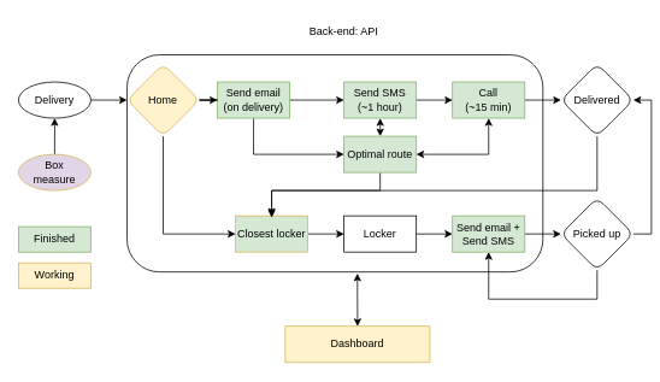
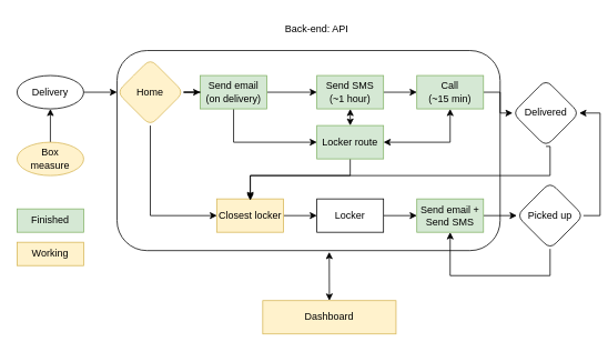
  <mxCell id="0" />
  <mxCell id="1" parent="0" />
  <mxCell id="2" value="" style="rounded=1;whiteSpace=wrap;html=1;fillColor=none;shadow=0;sketch=0;glass=0;" parent="1" vertex="1"><mxGeometry x="140" y="60" width="460" height="240" as="geometry" /></mxCell>
  <mxCell id="3" style="edgeStyle=orthogonalEdgeStyle;rounded=0;orthogonalLoop=1;jettySize=auto;html=1;entryX=0;entryY=0.5;entryDx=0;entryDy=0;" parent="1" source="4" target="13" edge="1"><mxGeometry relative="1" as="geometry" /></mxCell>
  <mxCell id="4" value="&lt;span class=&quot;VIiyi&quot; lang=&quot;en&quot;&gt;&lt;span class=&quot;JLqJ4b ChMk0b&quot;&gt;&lt;span class=&quot;Q4iAWc&quot;&gt;Delivery&lt;/span&gt;&lt;/span&gt;&lt;/span&gt;" style="ellipse;whiteSpace=wrap;html=1;" parent="1" vertex="1"><mxGeometry x="20" y="90" width="80" height="40" as="geometry" /></mxCell>
  <mxCell id="5" value="Finished" style="rounded=0;whiteSpace=wrap;html=1;fillColor=#d5e8d4;strokeColor=#82b366;" parent="1" vertex="1"><mxGeometry x="20" y="250" width="80" height="28" as="geometry" /></mxCell>
  <mxCell id="6" value="Working" style="rounded=0;whiteSpace=wrap;html=1;fillColor=#fff2cc;strokeColor=#d6b656;" parent="1" vertex="1"><mxGeometry x="20" y="290" width="80" height="28" as="geometry" /></mxCell>
  <mxCell id="7" value="Back-end: API" style="text;html=1;strokeColor=none;fillColor=none;align=center;verticalAlign=middle;whiteSpace=wrap;rounded=0;shadow=0;glass=0;sketch=0;" parent="1" vertex="1"><mxGeometry x="330" y="20" width="100" height="30" as="geometry" /></mxCell>
  <mxCell id="8" style="edgeStyle=orthogonalEdgeStyle;rounded=0;orthogonalLoop=1;jettySize=auto;html=1;exitX=1;exitY=0.5;exitDx=0;exitDy=0;entryX=0;entryY=0.5;entryDx=0;entryDy=0;" parent="1" source="10" target="16" edge="1"><mxGeometry relative="1" as="geometry" /></mxCell>
  <mxCell id="9" style="edgeStyle=orthogonalEdgeStyle;rounded=0;orthogonalLoop=1;jettySize=auto;html=1;exitX=0.5;exitY=1;exitDx=0;exitDy=0;entryX=0;entryY=0.5;entryDx=0;entryDy=0;startArrow=none;startFill=0;" parent="1" source="10" target="34" edge="1"><mxGeometry relative="1" as="geometry" /></mxCell>
  <mxCell id="10" value="&lt;div&gt;Send email&lt;br&gt;&lt;/div&gt;&lt;div&gt;(on delivery)&lt;br&gt;&lt;/div&gt;" style="rounded=0;whiteSpace=wrap;html=1;fillColor=#d5e8d4;strokeColor=#82b366;" parent="1" vertex="1"><mxGeometry x="240" y="90" width="80" height="40" as="geometry" /></mxCell>
  <mxCell id="11" style="edgeStyle=orthogonalEdgeStyle;rounded=0;orthogonalLoop=1;jettySize=auto;html=1;entryX=0;entryY=0.5;entryDx=0;entryDy=0;" parent="1" source="13" target="10" edge="1"><mxGeometry relative="1" as="geometry" /></mxCell>
  <mxCell id="12" style="edgeStyle=orthogonalEdgeStyle;rounded=0;orthogonalLoop=1;jettySize=auto;html=1;exitX=0.5;exitY=1;exitDx=0;exitDy=0;entryX=0;entryY=0.5;entryDx=0;entryDy=0;" parent="1" source="13" target="23" edge="1"><mxGeometry relative="1" as="geometry" /></mxCell>
  <mxCell id="13" value="Home" style="rhombus;whiteSpace=wrap;html=1;rounded=1;shadow=0;glass=0;sketch=0;fillColor=#fff2cc;strokeColor=#d6b656;" parent="1" vertex="1"><mxGeometry x="140" y="70" width="80" height="80" as="geometry" /></mxCell>
  <mxCell id="14" style="edgeStyle=orthogonalEdgeStyle;rounded=0;orthogonalLoop=1;jettySize=auto;html=1;exitX=1;exitY=0.5;exitDx=0;exitDy=0;entryX=0;entryY=0.5;entryDx=0;entryDy=0;" parent="1" source="16" target="19" edge="1"><mxGeometry relative="1" as="geometry" /></mxCell>
  <mxCell id="15" style="edgeStyle=orthogonalEdgeStyle;rounded=0;orthogonalLoop=1;jettySize=auto;html=1;exitX=0.5;exitY=1;exitDx=0;exitDy=0;entryX=0.5;entryY=0;entryDx=0;entryDy=0;startArrow=classic;startFill=1;" parent="1" source="16" target="34" edge="1"><mxGeometry relative="1" as="geometry" /></mxCell>
  <mxCell id="16" value="&lt;div&gt;Send SMS&lt;br&gt;&lt;/div&gt;&lt;div&gt;(~1 hour)&lt;br&gt;&lt;/div&gt;" style="rounded=0;whiteSpace=wrap;html=1;fillColor=#d5e8d4;strokeColor=#82b366;" parent="1" vertex="1"><mxGeometry x="380" y="90" width="80" height="40" as="geometry" /></mxCell>
  <mxCell id="17" style="edgeStyle=orthogonalEdgeStyle;rounded=0;orthogonalLoop=1;jettySize=auto;html=1;entryX=0;entryY=0.5;entryDx=0;entryDy=0;" parent="1" source="19" target="21" edge="1"><mxGeometry relative="1" as="geometry" /></mxCell>
  <mxCell id="18" style="edgeStyle=orthogonalEdgeStyle;rounded=0;orthogonalLoop=1;jettySize=auto;html=1;entryX=1;entryY=0.5;entryDx=0;entryDy=0;startArrow=classic;startFill=1;" parent="1" source="19" target="34" edge="1"><mxGeometry relative="1" as="geometry"><Array as="points"><mxPoint x="540" y="170" /></Array></mxGeometry></mxCell>
  <mxCell id="19" value="&lt;div&gt;Call&lt;br&gt;&lt;/div&gt;&lt;div&gt;(~15 min)&lt;br&gt;&lt;/div&gt;" style="rounded=0;whiteSpace=wrap;html=1;fillColor=#d5e8d4;strokeColor=#82b366;" parent="1" vertex="1"><mxGeometry x="500" y="90" width="80" height="40" as="geometry" /></mxCell>
  <mxCell id="20" style="edgeStyle=orthogonalEdgeStyle;rounded=0;orthogonalLoop=1;jettySize=auto;html=1;exitX=0.5;exitY=1;exitDx=0;exitDy=0;entryX=0.5;entryY=0;entryDx=0;entryDy=0;" parent="1" source="21" target="23" edge="1"><mxGeometry relative="1" as="geometry"><Array as="points"><mxPoint x="660" y="210" /><mxPoint x="300" y="210" /></Array></mxGeometry></mxCell>
- <mxCell id="21" value="Delivered" style="rhombus;whiteSpace=wrap;html=1;rounded=1;shadow=0;glass=0;sketch=0;fillColor=none;" parent="1" vertex="1"><mxGeometry x="620" y="70" width="80" height="80" as="geometry" /></mxCell>
+ <mxCell id="21" value="Delivered" style="rhombus;whiteSpace=wrap;html=1;rounded=1;shadow=0;glass=0;sketch=0;fillColor=none;" parent="1" vertex="1"><mxGeometry x="615" y="95" width="80" height="80" as="geometry" /></mxCell>
  <mxCell id="22" style="edgeStyle=orthogonalEdgeStyle;rounded=0;orthogonalLoop=1;jettySize=auto;html=1;exitX=1;exitY=0.5;exitDx=0;exitDy=0;entryX=0;entryY=0.5;entryDx=0;entryDy=0;" parent="1" source="23" target="32" edge="1"><mxGeometry relative="1" as="geometry" /></mxCell>
- <mxCell id="23" value="Closest locker" style="rounded=0;whiteSpace=wrap;html=1;fillColor=#d5e8d4;strokeColor=#d6b656;" parent="1" vertex="1"><mxGeometry x="260" y="238" width="80" height="40" as="geometry" /></mxCell>
+ <mxCell id="23" value="Closest locker" style="rounded=0;whiteSpace=wrap;html=1;fillColor=#fff2cc;strokeColor=#d6b656;" parent="1" vertex="1"><mxGeometry x="260" y="238" width="80" height="40" as="geometry" /></mxCell>
  <mxCell id="24" style="edgeStyle=orthogonalEdgeStyle;rounded=0;orthogonalLoop=1;jettySize=auto;html=1;entryX=0;entryY=0.5;entryDx=0;entryDy=0;exitX=1;exitY=0.5;exitDx=0;exitDy=0;" parent="1" source="32" target="26" edge="1"><mxGeometry relative="1" as="geometry"><mxPoint x="460" y="278" as="sourcePoint" /></mxGeometry></mxCell>
  <mxCell id="25" style="edgeStyle=orthogonalEdgeStyle;rounded=0;orthogonalLoop=1;jettySize=auto;html=1;exitX=1;exitY=0.5;exitDx=0;exitDy=0;entryX=0;entryY=0.5;entryDx=0;entryDy=0;" parent="1" source="26" target="29" edge="1"><mxGeometry relative="1" as="geometry" /></mxCell>
  <mxCell id="26" value="Send email + Send SMS" style="rounded=0;whiteSpace=wrap;html=1;fillColor=#d5e8d4;strokeColor=#82b366;" parent="1" vertex="1"><mxGeometry x="500" y="238" width="80" height="40" as="geometry" /></mxCell>
  <mxCell id="27" style="edgeStyle=orthogonalEdgeStyle;rounded=0;orthogonalLoop=1;jettySize=auto;html=1;exitX=1;exitY=0.5;exitDx=0;exitDy=0;entryX=1;entryY=0.5;entryDx=0;entryDy=0;" parent="1" source="29" target="21" edge="1"><mxGeometry relative="1" as="geometry"><mxPoint x="780" y="130" as="targetPoint" /></mxGeometry></mxCell>
  <mxCell id="28" style="edgeStyle=orthogonalEdgeStyle;rounded=0;orthogonalLoop=1;jettySize=auto;html=1;entryX=0.5;entryY=1;entryDx=0;entryDy=0;" parent="1" source="29" target="26" edge="1"><mxGeometry relative="1" as="geometry"><Array as="points"><mxPoint x="660" y="330" /><mxPoint x="540" y="330" /></Array></mxGeometry></mxCell>
  <mxCell id="29" value="&lt;span class=&quot;VIiyi&quot; lang=&quot;en&quot;&gt;&lt;span class=&quot;JLqJ4b ChMk0b&quot;&gt;&lt;span class=&quot;Q4iAWc&quot;&gt;Picked up&lt;/span&gt;&lt;/span&gt;&lt;/span&gt;" style="rhombus;whiteSpace=wrap;html=1;rounded=1;shadow=0;glass=0;sketch=0;fillColor=none;" parent="1" vertex="1"><mxGeometry x="620" y="218" width="80" height="80" as="geometry" /></mxCell>
  <mxCell id="30" value="&lt;div&gt;Dashboard&lt;/div&gt;" style="rounded=0;whiteSpace=wrap;html=1;fillColor=#fff2cc;strokeColor=#d6b656;" parent="1" vertex="1"><mxGeometry x="315" y="360" width="160" height="40" as="geometry" /></mxCell>
  <mxCell id="31" value="" style="endArrow=classic;startArrow=classic;html=1;rounded=0;entryX=0.554;entryY=1.007;entryDx=0;entryDy=0;entryPerimeter=0;exitX=0.5;exitY=0;exitDx=0;exitDy=0;" parent="1" source="30" target="2" edge="1"><mxGeometry width="50" height="50" relative="1" as="geometry"><mxPoint x="200" y="390" as="sourcePoint" /><mxPoint x="200.6" y="331.89" as="targetPoint" /></mxGeometry></mxCell>
  <mxCell id="32" value="Locker" style="rounded=0;whiteSpace=wrap;html=1;fillColor=default;strokeColor=#000000;" parent="1" vertex="1"><mxGeometry x="380" y="238" width="80" height="40" as="geometry" /></mxCell>
  <mxCell id="33" style="edgeStyle=orthogonalEdgeStyle;rounded=0;orthogonalLoop=1;jettySize=auto;html=1;exitX=0.5;exitY=1;exitDx=0;exitDy=0;startArrow=none;startFill=0;" parent="1" source="34" edge="1"><mxGeometry relative="1" as="geometry"><mxPoint x="300" y="240" as="targetPoint" /><Array as="points"><mxPoint x="420" y="210" /><mxPoint x="300" y="210" /></Array></mxGeometry></mxCell>
- <mxCell id="34" value="Optimal route" style="rounded=0;whiteSpace=wrap;html=1;fillColor=#d5e8d4;strokeColor=#82b366;" parent="1" vertex="1"><mxGeometry x="380" y="150" width="80" height="40" as="geometry" /></mxCell>
+ <mxCell id="34" value="Locker route" style="rounded=0;whiteSpace=wrap;html=1;fillColor=#d5e8d4;strokeColor=#82b366;" parent="1" vertex="1"><mxGeometry x="380" y="150" width="80" height="40" as="geometry" /></mxCell>
  <mxCell id="35" style="edgeStyle=orthogonalEdgeStyle;rounded=0;orthogonalLoop=1;jettySize=auto;html=1;entryX=0.5;entryY=1;entryDx=0;entryDy=0;" parent="1" source="36" target="4" edge="1"><mxGeometry relative="1" as="geometry" /></mxCell>
- <mxCell id="36" value="&lt;div&gt;Box &lt;br&gt;&lt;/div&gt;&lt;div&gt;measure&lt;/div&gt;" style="ellipse;whiteSpace=wrap;html=1;fillColor=#e1d5e7;strokeColor=#d6b656;" parent="1" vertex="1"><mxGeometry x="20" y="170" width="80" height="40" as="geometry" /></mxCell>
+ <mxCell id="36" value="&lt;div&gt;Box &lt;br&gt;&lt;/div&gt;&lt;div&gt;measure&lt;/div&gt;" style="ellipse;whiteSpace=wrap;html=1;fillColor=#fff2cc;strokeColor=#d6b656;" parent="1" vertex="1"><mxGeometry x="20" y="170" width="80" height="40" as="geometry" /></mxCell>
